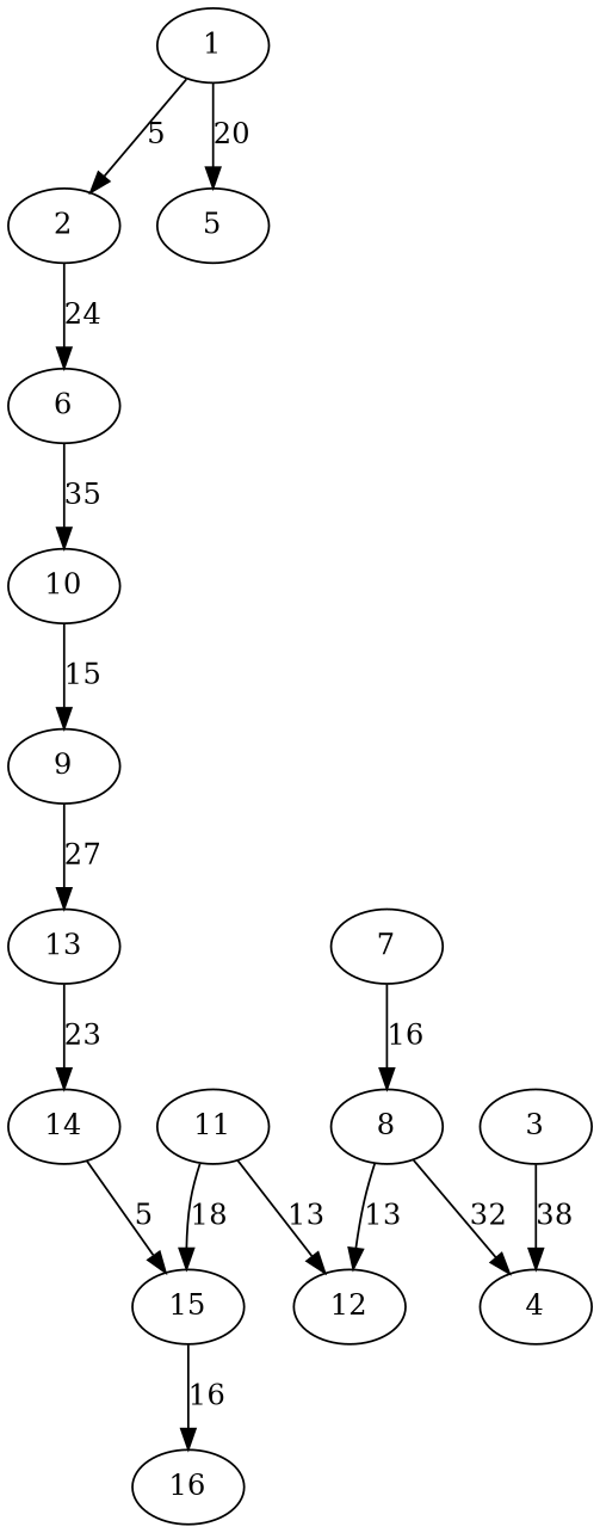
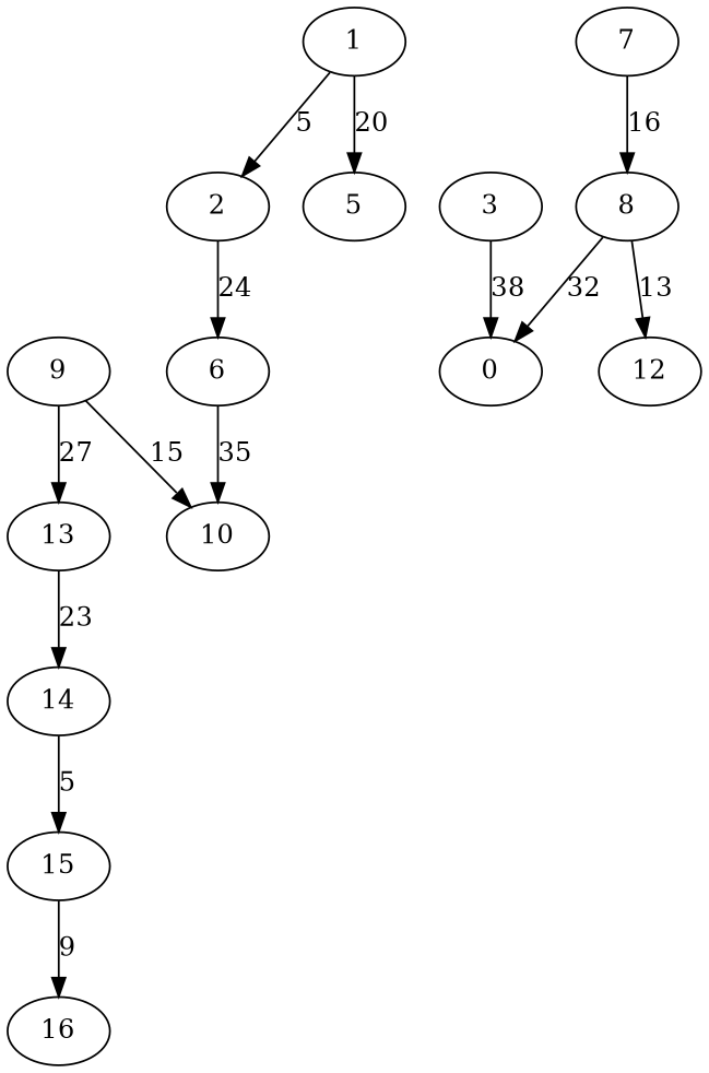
  digraph {
    edge [weight=13]
    14
    15
    16
    1
    2
    5
    6
    10
    8
    12
-   4
-   11
+   4 [label=0]
    9
    13
    7
    3
    14 -> 15 [label=5 weight=5]
-   15 -> 16 [label=16 weight=9]
+   15 -> 16 [label=9 weight=9]
    1 -> 2 [label=5 weight=7]
    1 -> 5 [label=20 weight=20]
    2 -> 6 [label=24 weight=24]
    6 -> 10 [label=35 weight=35]
    8 -> 12 [label=13]
    8 -> 4 [label=32 weight=32]
-   11 -> 15 [label=18 weight=18]
-   11 -> 12 [label=13]
-   10 -> 9 [label=15 weight=15]
+   9 -> 10 [label=15 weight=15]
    9 -> 13 [label=27 weight=27]
    13 -> 14 [label=23 weight=23]
    7 -> 8 [label=16 weight=16]
    3 -> 4 [label=38 weight=38]
  }
